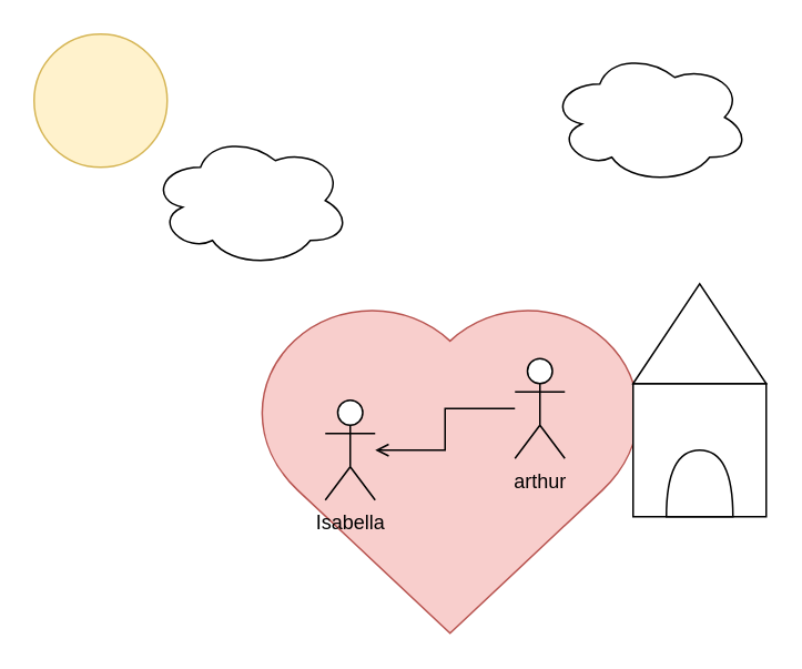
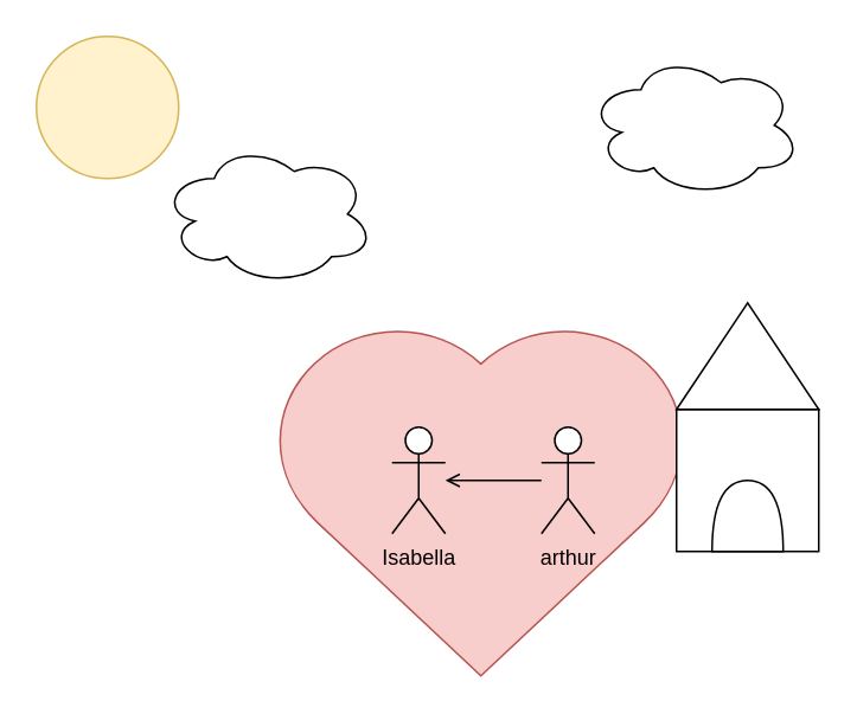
  <mxCell id="0" />
  <mxCell id="1" parent="0" />
  <mxCell id="2" value="" style="verticalLabelPosition=bottom;verticalAlign=top;html=1;shape=mxgraph.basic.heart;fillColor=#f8cecc;strokeColor=#b85450;" vertex="1" parent="1"><mxGeometry x="150" y="180" width="240" height="200" as="geometry" /></mxCell>
  <mxCell id="3" value="" style="edgeStyle=orthogonalEdgeStyle;rounded=0;orthogonalLoop=1;jettySize=auto;html=1;endArrow=open;" edge="1" parent="1" source="4" target="8"><mxGeometry relative="1" as="geometry" /></mxCell>
- <mxCell id="4" value="arthur" style="shape=umlActor;verticalLabelPosition=bottom;verticalAlign=top;html=1;outlineConnect=0;" vertex="1" parent="1"><mxGeometry x="309" y="215" width="30" height="60" as="geometry" /></mxCell>
+ <mxCell id="4" value="arthur" style="shape=umlActor;verticalLabelPosition=bottom;verticalAlign=top;html=1;outlineConnect=0;" vertex="1" parent="1"><mxGeometry x="304" y="240" width="30" height="60" as="geometry" /></mxCell>
  <mxCell id="5" value="" style="whiteSpace=wrap;html=1;aspect=fixed;" vertex="1" parent="1"><mxGeometry x="380" y="230" width="80" height="80" as="geometry" /></mxCell>
  <mxCell id="6" value="" style="triangle;whiteSpace=wrap;html=1;rotation=-90;" vertex="1" parent="1"><mxGeometry x="390" y="160" width="60" height="80" as="geometry" /></mxCell>
  <mxCell id="7" value="" style="shape=or;whiteSpace=wrap;html=1;rotation=-90;" vertex="1" parent="1"><mxGeometry x="400" y="270" width="40" height="40" as="geometry" /></mxCell>
- <mxCell id="8" value="Isabella" style="shape=umlActor;verticalLabelPosition=bottom;verticalAlign=top;html=1;outlineConnect=0;" vertex="1" parent="1"><mxGeometry x="195" y="240" width="30" height="60" as="geometry" /></mxCell>
+ <mxCell id="8" value="Isabella" style="shape=umlActor;verticalLabelPosition=bottom;verticalAlign=top;html=1;outlineConnect=0;" vertex="1" parent="1"><mxGeometry x="220" y="240" width="30" height="60" as="geometry" /></mxCell>
  <mxCell id="9" value="" style="ellipse;shape=cloud;whiteSpace=wrap;html=1;" vertex="1" parent="1"><mxGeometry x="90" y="80" width="120" height="80" as="geometry" /></mxCell>
  <mxCell id="10" value="" style="ellipse;shape=cloud;whiteSpace=wrap;html=1;" vertex="1" parent="1"><mxGeometry x="330" y="30" width="120" height="80" as="geometry" /></mxCell>
  <mxCell id="11" value="" style="ellipse;whiteSpace=wrap;html=1;aspect=fixed;fillColor=#fff2cc;strokeColor=#d6b656;" vertex="1" parent="1"><mxGeometry x="20" y="20" width="80" height="80" as="geometry" /></mxCell>
